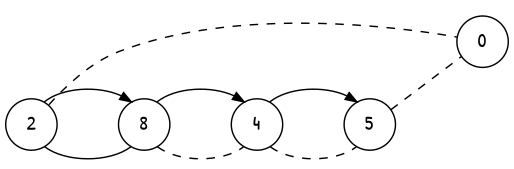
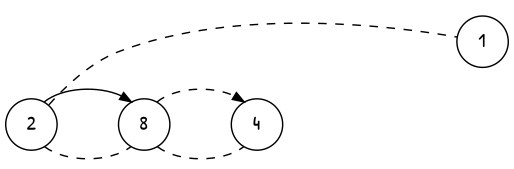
  digraph {
    fontname="Patrick Hand"
    nodesep=0.9
    rankdir=LR
    ranksep=0.6
    node [fontname="Patrick Hand" shape=circle]
    edge [arrowsize=0.8 dir=none fontname="Patrick Hand" style=dashed]
    2
-   1 [label=0]
+   1
    n3 [label=8]
    4
-   5
    2 -> 1
-   2 -> n3 [style=solid]
+   2 -> n3
    2 -> n3 [dir="" style=""]
    n3 -> 4
-   n3 -> 4 [dir="" style=""]
-   4 -> 5
-   4 -> 5 [dir="" style=""]
-   5 -> 1
+   n3 -> 4 [dir=""]
  }
